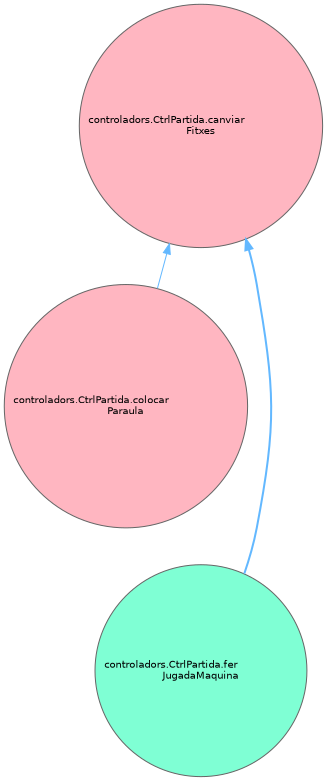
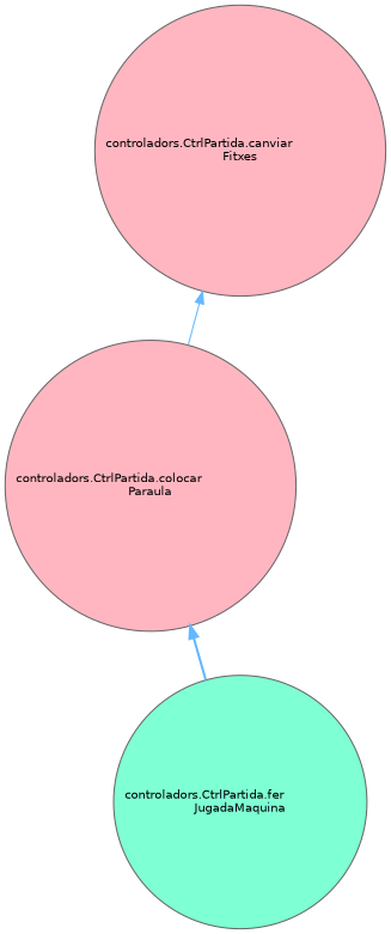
  digraph {
    rankdir=TB
    node [color=grey40 fillcolor=lightpink fontname=Helvetica fontsize=10 shape=circle style=filled]
    edge [color=steelblue1 dir=back fontname=Helvetica fontsize=10 labelfontname=Helvetica labelfontsize=10]
    n1 [height=0.2 label="controladors.CtrlPartida.canviar\lFitxes" width=0.4]
    n2 [height=0.2 label="controladors.CtrlPartida.colocar\lParaula" width=0.4]
    n3 [fillcolor=aquamarine height=0.2 label="controladors.CtrlPartida.fer\lJugadaMaquina" width=0.4]
    n1 -> n2 [style=solid]
-   n1 -> n3 [style=bold]
+   n2 -> n3 [style=bold]
  }
